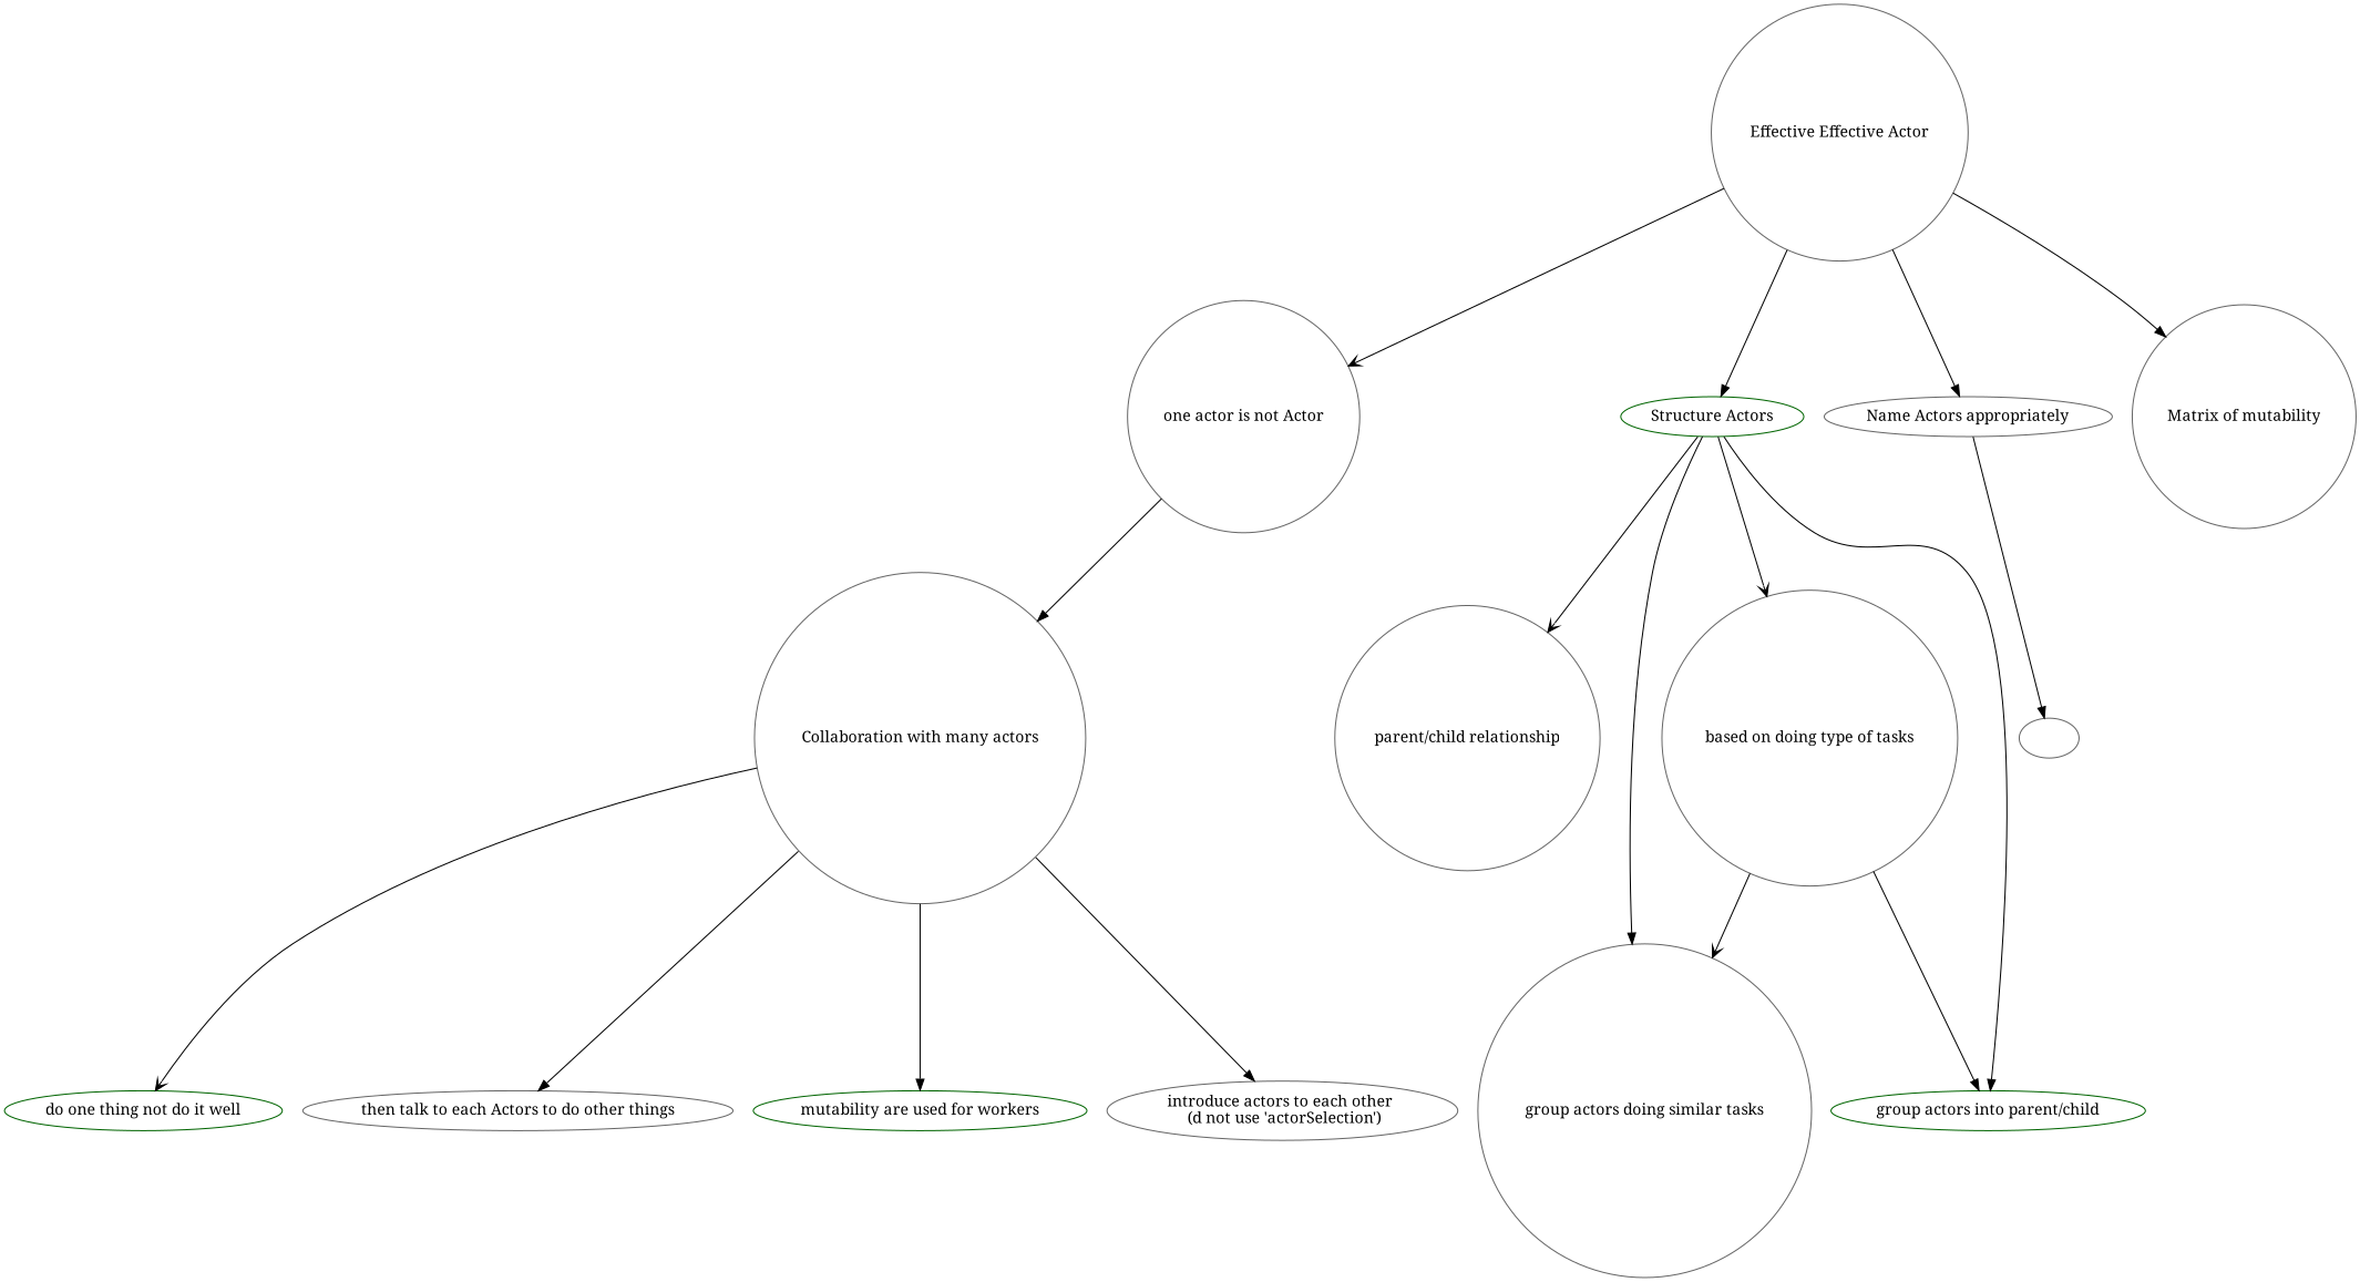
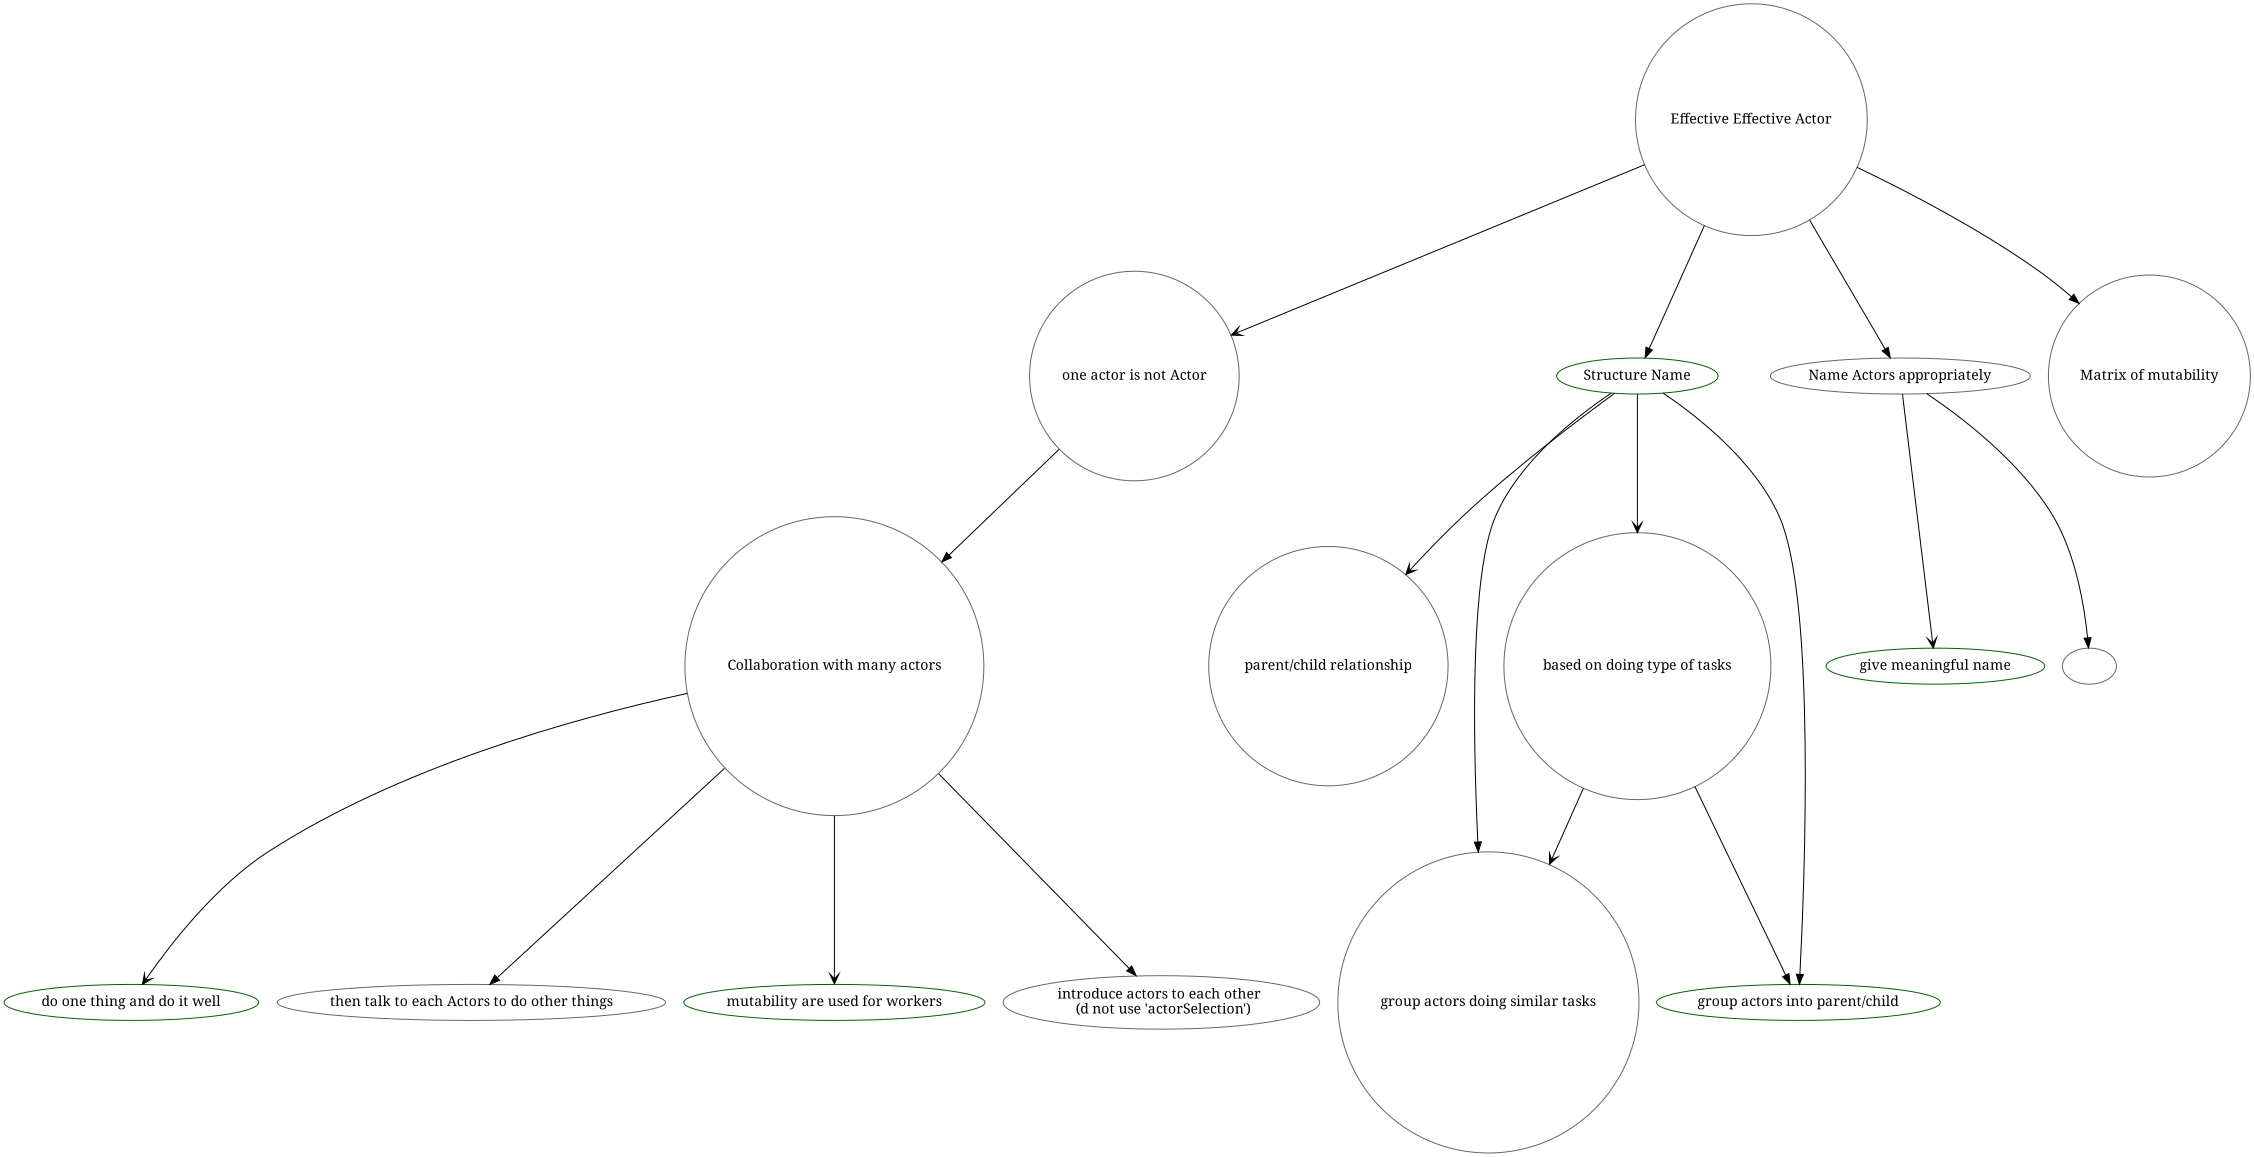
  digraph {
    fontname="Noto Serif"
    node [color=gray40 fontname="Noto Serif" shape=ellipse]
    edge [arrowhead=normal fontname="Noto Serif"]
    n1 [label="Effective Effective Actor" shape=circle]
    n2 [label="one actor is not Actor" shape=circle]
-   n3 [color=darkgreen label="Structure Actors"]
+   n3 [color=darkgreen label="Structure Name"]
    n4 [label="Name Actors appropriately"]
    n5 [label="Matrix of mutability" shape=circle]
    n6 [label="Collaboration with many actors" shape=circle]
    "parent/child relationship" [shape=circle]
    "based on doing type of tasks" [shape=circle]
    "group actors doing similar tasks" [shape=circle]
    "group actors into parent/child" [color=darkgreen]
+   "give meaningful name" [color=darkgreen]
    ""
-   "do one thing and do it well" [color=darkgreen label="do one thing not do it well"]
+   "do one thing and do it well" [color=darkgreen]
    "then talk to each Actors to do other things"
    n15 [color=darkgreen label="mutability are used for workers"]
    "introduce actors to each other \n (d not use 'actorSelection')"
    n1 -> n2 [arrowhead=vee]
    n1 -> n3
    n1 -> n4
    n1 -> n5
    n2 -> n6
    n3 -> "parent/child relationship" [arrowhead=vee]
    n3 -> "based on doing type of tasks" [arrowhead=vee]
    n3 -> "group actors doing similar tasks"
    n3 -> "group actors into parent/child"
+   n4 -> "give meaningful name" [arrowhead=vee]
    n4 -> ""
    n6 -> "do one thing and do it well" [arrowhead=vee]
    n6 -> "then talk to each Actors to do other things"
-   n6 -> n15
+   n6 -> n15 [arrowhead=vee]
    n6 -> "introduce actors to each other \n (d not use 'actorSelection')"
    "based on doing type of tasks" -> "group actors doing similar tasks" [arrowhead=vee]
    "based on doing type of tasks" -> "group actors into parent/child"
  }
